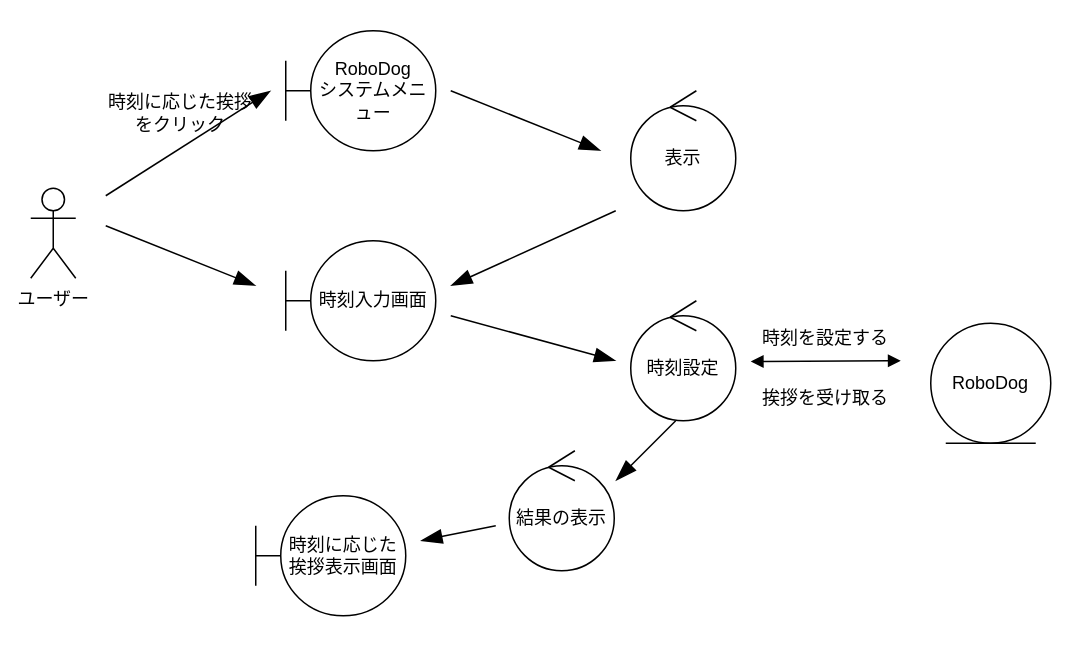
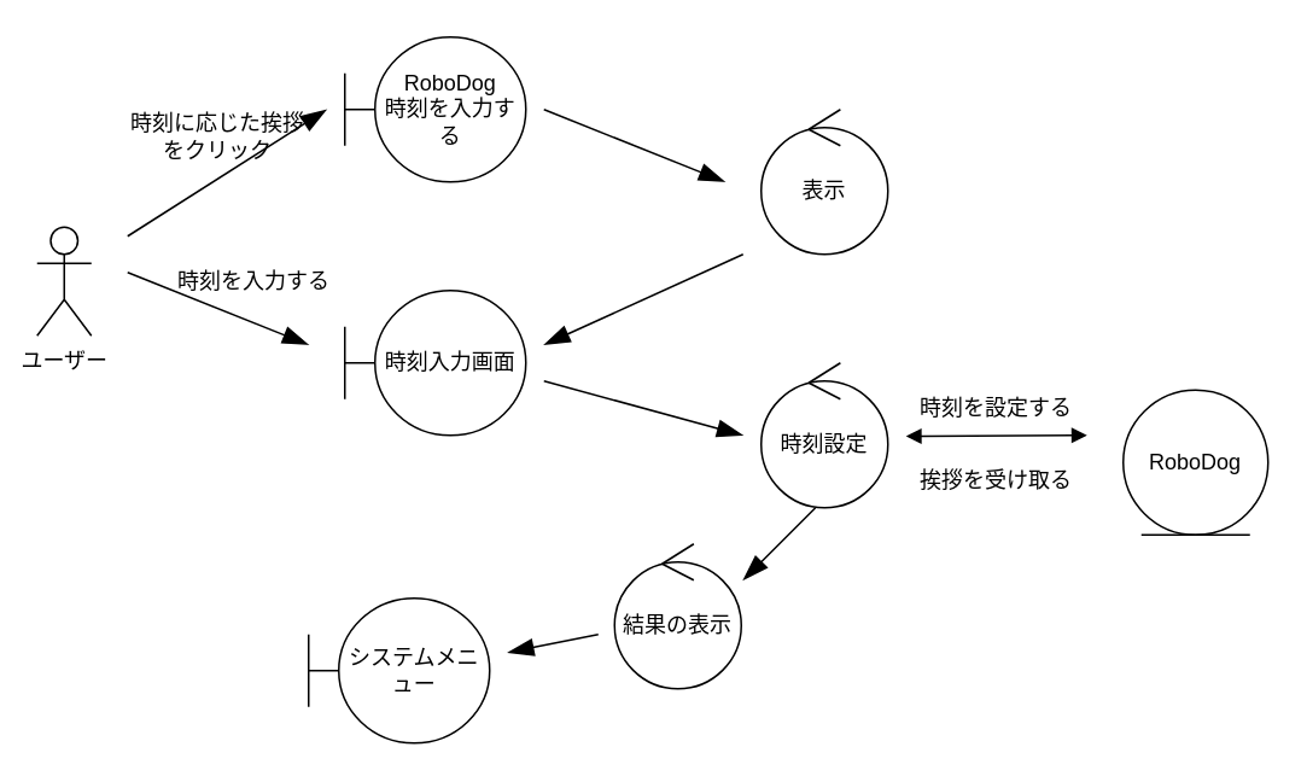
  <mxCell id="0" />
  <mxCell id="1" parent="0" />
  <mxCell id="2" value="ユーザー" style="shape=umlActor;verticalLabelPosition=bottom;verticalAlign=top;html=1;" vertex="1" parent="1"><mxGeometry x="20" y="125" width="30" height="60" as="geometry" /></mxCell>
- <mxCell id="3" value="RoboDog&lt;div&gt;システムメニュー&lt;/div&gt;" style="shape=umlBoundary;whiteSpace=wrap;html=1;" vertex="1" parent="1"><mxGeometry x="190" y="20" width="100" height="80" as="geometry" /></mxCell>
+ <mxCell id="3" value="RoboDog&lt;div&gt;時刻を入力する&lt;/div&gt;" style="shape=umlBoundary;whiteSpace=wrap;html=1;" vertex="1" parent="1"><mxGeometry x="190" y="20" width="100" height="80" as="geometry" /></mxCell>
  <mxCell id="4" value="" style="endArrow=blockThin;endFill=1;endSize=12;html=1;rounded=0;" edge="1" parent="1"><mxGeometry width="160" relative="1" as="geometry"><mxPoint x="70" y="130" as="sourcePoint" /><mxPoint x="180" y="60" as="targetPoint" /></mxGeometry></mxCell>
  <mxCell id="5" value="時刻に応じた挨拶をクリック" style="text;html=1;align=center;verticalAlign=middle;whiteSpace=wrap;rounded=0;" vertex="1" parent="1"><mxGeometry x="70" y="60" width="100" height="30" as="geometry" /></mxCell>
  <mxCell id="6" value="表示" style="ellipse;shape=umlControl;whiteSpace=wrap;html=1;" vertex="1" parent="1"><mxGeometry x="420" y="60" width="70" height="80" as="geometry" /></mxCell>
  <mxCell id="7" value="" style="endArrow=blockThin;endFill=1;endSize=12;html=1;rounded=0;" edge="1" parent="1"><mxGeometry width="160" relative="1" as="geometry"><mxPoint x="300" y="60" as="sourcePoint" /><mxPoint x="400" y="100" as="targetPoint" /></mxGeometry></mxCell>
  <mxCell id="8" value="時刻入力画面" style="shape=umlBoundary;whiteSpace=wrap;html=1;" vertex="1" parent="1"><mxGeometry x="190" y="160" width="100" height="80" as="geometry" /></mxCell>
  <mxCell id="9" value="" style="endArrow=blockThin;endFill=1;endSize=12;html=1;rounded=0;" edge="1" parent="1"><mxGeometry width="160" relative="1" as="geometry"><mxPoint x="410" y="140" as="sourcePoint" /><mxPoint x="300" y="190" as="targetPoint" /></mxGeometry></mxCell>
  <mxCell id="10" value="" style="endArrow=blockThin;endFill=1;endSize=12;html=1;rounded=0;" edge="1" parent="1"><mxGeometry width="160" relative="1" as="geometry"><mxPoint x="70" y="150" as="sourcePoint" /><mxPoint x="170" y="190" as="targetPoint" /></mxGeometry></mxCell>
+ <mxCell id="11" value="時刻を入力する" style="text;html=1;align=center;verticalAlign=middle;whiteSpace=wrap;rounded=0;" vertex="1" parent="1"><mxGeometry x="90" y="140" width="100" height="30" as="geometry" /></mxCell>
  <mxCell id="12" value="" style="endArrow=blockThin;endFill=1;endSize=12;html=1;rounded=0;" edge="1" parent="1"><mxGeometry width="160" relative="1" as="geometry"><mxPoint x="300" y="210" as="sourcePoint" /><mxPoint x="410" y="240" as="targetPoint" /></mxGeometry></mxCell>
  <mxCell id="13" value="時刻設定" style="ellipse;shape=umlControl;whiteSpace=wrap;html=1;" vertex="1" parent="1"><mxGeometry x="420" y="200" width="70" height="80" as="geometry" /></mxCell>
- <mxCell id="14" value="時刻に応じた挨拶表示画面" style="shape=umlBoundary;whiteSpace=wrap;html=1;" vertex="1" parent="1"><mxGeometry x="170" y="330" width="100" height="80" as="geometry" /></mxCell>
+ <mxCell id="14" value="システムメニュー" style="shape=umlBoundary;whiteSpace=wrap;html=1;" vertex="1" parent="1"><mxGeometry x="170" y="330" width="100" height="80" as="geometry" /></mxCell>
  <mxCell id="15" value="" style="endArrow=blockThin;endFill=1;endSize=12;html=1;rounded=0;" edge="1" parent="1"><mxGeometry width="160" relative="1" as="geometry"><mxPoint x="450" y="280" as="sourcePoint" /><mxPoint x="410" y="320" as="targetPoint" /></mxGeometry></mxCell>
  <mxCell id="16" value="結果の表示" style="ellipse;shape=umlControl;whiteSpace=wrap;html=1;" vertex="1" parent="1"><mxGeometry x="339" y="300" width="70" height="80" as="geometry" /></mxCell>
  <mxCell id="17" value="" style="endArrow=blockThin;endFill=1;endSize=12;html=1;rounded=0;" edge="1" parent="1"><mxGeometry width="160" relative="1" as="geometry"><mxPoint x="330" y="350" as="sourcePoint" /><mxPoint x="280" y="360" as="targetPoint" /></mxGeometry></mxCell>
  <mxCell id="18" value="RoboDog" style="ellipse;shape=umlEntity;whiteSpace=wrap;html=1;" vertex="1" parent="1"><mxGeometry x="620" y="215" width="80" height="80" as="geometry" /></mxCell>
  <mxCell id="19" value="" style="endArrow=block;startArrow=block;endFill=1;startFill=1;html=1;rounded=0;" edge="1" parent="1"><mxGeometry width="160" relative="1" as="geometry"><mxPoint x="500" y="240.5" as="sourcePoint" /><mxPoint x="600" y="240" as="targetPoint" /></mxGeometry></mxCell>
  <mxCell id="20" value="時刻を設定する" style="text;html=1;align=center;verticalAlign=middle;whiteSpace=wrap;rounded=0;" vertex="1" parent="1"><mxGeometry x="500" y="210" width="100" height="30" as="geometry" /></mxCell>
  <mxCell id="21" value="挨拶を受け取る" style="text;html=1;align=center;verticalAlign=middle;whiteSpace=wrap;rounded=0;" vertex="1" parent="1"><mxGeometry x="500" y="250" width="100" height="30" as="geometry" /></mxCell>
